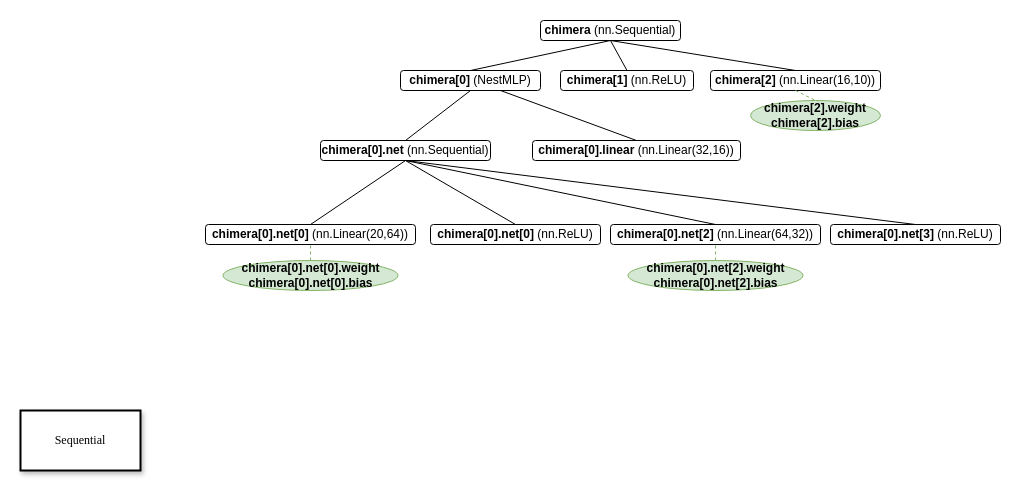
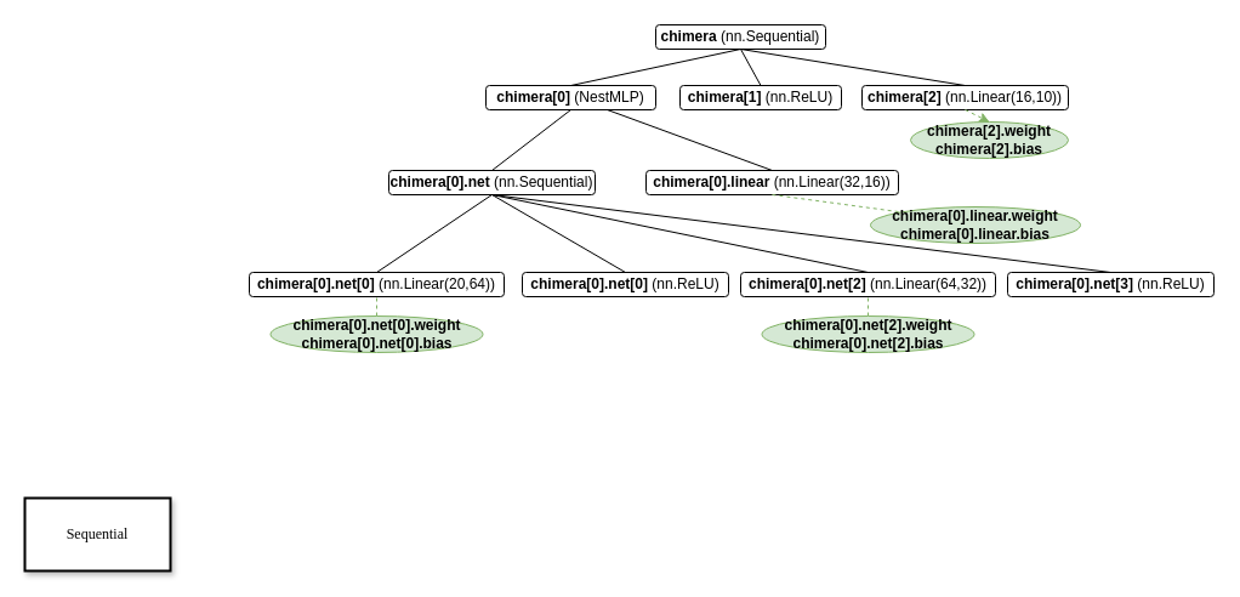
  <mxCell id="0" />
  <mxCell id="1" parent="0" />
  <mxCell id="2" value="Sequential" style="whiteSpace=wrap;html=1;rounded=0;shadow=1;labelBackgroundColor=none;strokeWidth=2;fontFamily=Verdana;fontSize=12;align=center;" parent="1" vertex="1"><mxGeometry x="20" y="410" width="120" height="60" as="geometry" /></mxCell>
  <mxCell id="3" value="&lt;b&gt;chimera&lt;/b&gt; (nn.Sequential)" style="rounded=1;whiteSpace=wrap;html=1;" vertex="1" parent="1"><mxGeometry x="540" y="20" width="140" height="20" as="geometry" /></mxCell>
  <mxCell id="4" value="&lt;b&gt;chimera[0]&lt;/b&gt; (NestMLP)" style="whiteSpace=wrap;html=1;rounded=1;" vertex="1" parent="1"><mxGeometry x="400" y="70" width="140" height="20" as="geometry" /></mxCell>
  <mxCell id="5" value="" style="endArrow=none;html=1;rounded=0;exitX=0.5;exitY=0;exitDx=0;exitDy=0;" edge="1" parent="1" source="4"><mxGeometry width="50" height="50" relative="1" as="geometry"><mxPoint x="520" y="90" as="sourcePoint" /><mxPoint x="610" y="40" as="targetPoint" /></mxGeometry></mxCell>
  <mxCell id="6" value="&lt;b&gt;chimera[0]&lt;/b&gt;&lt;b&gt;.linear&lt;/b&gt; (nn.Linear(32,16))" style="whiteSpace=wrap;html=1;rounded=1;" vertex="1" parent="1"><mxGeometry x="532" y="140" width="208" height="20" as="geometry" /></mxCell>
  <mxCell id="7" value="&lt;b&gt;chimera[0]&lt;/b&gt;&lt;b&gt;.net&lt;/b&gt; (nn.Sequential)" style="whiteSpace=wrap;html=1;rounded=1;" vertex="1" parent="1"><mxGeometry x="320" y="140" width="170" height="20" as="geometry" /></mxCell>
  <mxCell id="8" value="&lt;b&gt;chimera[0]&lt;/b&gt;&lt;b&gt;.net[2]&lt;/b&gt;&amp;nbsp;(nn.Linear(64,32))" style="whiteSpace=wrap;html=1;rounded=1;" vertex="1" parent="1"><mxGeometry x="610" y="224" width="210" height="20" as="geometry" /></mxCell>
  <mxCell id="9" value="&lt;b&gt;chimera[1]&lt;/b&gt;&amp;nbsp;(nn.ReLU)" style="whiteSpace=wrap;html=1;rounded=1;" vertex="1" parent="1"><mxGeometry x="560" y="70" width="133" height="20" as="geometry" /></mxCell>
  <mxCell id="10" value="&lt;b&gt;chimera[2]&lt;/b&gt;&amp;nbsp;(nn.Linear(16,10))" style="whiteSpace=wrap;html=1;rounded=1;" vertex="1" parent="1"><mxGeometry x="710" y="70" width="170" height="20" as="geometry" /></mxCell>
  <mxCell id="11" value="&lt;b&gt;chimera[0]&lt;/b&gt;&lt;b&gt;.net[0]&amp;nbsp;&lt;/b&gt;(nn.Linear(20,64))" style="whiteSpace=wrap;html=1;rounded=1;" vertex="1" parent="1"><mxGeometry x="205" y="224" width="210" height="20" as="geometry" /></mxCell>
  <mxCell id="12" value="&lt;b&gt;chimera[0]&lt;/b&gt;&lt;b&gt;.net[0]&amp;nbsp;&lt;/b&gt;(nn.ReLU)" style="whiteSpace=wrap;html=1;rounded=1;" vertex="1" parent="1"><mxGeometry x="430" y="224" width="170" height="20" as="geometry" /></mxCell>
  <mxCell id="13" value="" style="endArrow=none;html=1;rounded=0;exitX=0.5;exitY=0;exitDx=0;exitDy=0;entryX=0.5;entryY=1;entryDx=0;entryDy=0;" edge="1" parent="1" source="9" target="3"><mxGeometry width="50" height="50" relative="1" as="geometry"><mxPoint x="510" y="80" as="sourcePoint" /><mxPoint x="620" y="50" as="targetPoint" /></mxGeometry></mxCell>
  <mxCell id="14" value="" style="endArrow=none;html=1;rounded=0;exitX=0.5;exitY=0;exitDx=0;exitDy=0;entryX=0.5;entryY=1;entryDx=0;entryDy=0;" edge="1" parent="1" source="10" target="3"><mxGeometry width="50" height="50" relative="1" as="geometry"><mxPoint x="520" y="90" as="sourcePoint" /><mxPoint x="630" y="60" as="targetPoint" /></mxGeometry></mxCell>
  <mxCell id="15" value="" style="endArrow=none;html=1;rounded=0;entryX=0.5;entryY=1;entryDx=0;entryDy=0;exitX=0.5;exitY=0;exitDx=0;exitDy=0;" edge="1" parent="1" source="7" target="4"><mxGeometry width="50" height="50" relative="1" as="geometry"><mxPoint x="560" y="180" as="sourcePoint" /><mxPoint x="610" y="130" as="targetPoint" /></mxGeometry></mxCell>
  <mxCell id="16" value="" style="endArrow=none;html=1;rounded=0;exitX=0.5;exitY=0;exitDx=0;exitDy=0;" edge="1" parent="1" source="6"><mxGeometry width="50" height="50" relative="1" as="geometry"><mxPoint x="530" y="100" as="sourcePoint" /><mxPoint x="500" y="90" as="targetPoint" /></mxGeometry></mxCell>
  <mxCell id="17" value="" style="endArrow=none;html=1;rounded=0;entryX=0.5;entryY=1;entryDx=0;entryDy=0;exitX=0.5;exitY=0;exitDx=0;exitDy=0;" edge="1" parent="1" source="8" target="7"><mxGeometry width="50" height="50" relative="1" as="geometry"><mxPoint x="560" y="200" as="sourcePoint" /><mxPoint x="610" y="150" as="targetPoint" /></mxGeometry></mxCell>
  <mxCell id="18" value="" style="endArrow=none;html=1;rounded=0;entryX=0.5;entryY=1;entryDx=0;entryDy=0;exitX=0.5;exitY=0;exitDx=0;exitDy=0;" edge="1" parent="1" source="12" target="7"><mxGeometry width="50" height="50" relative="1" as="geometry"><mxPoint x="425" y="200" as="sourcePoint" /><mxPoint x="475" y="170" as="targetPoint" /></mxGeometry></mxCell>
  <mxCell id="19" value="" style="endArrow=none;html=1;rounded=0;entryX=0.5;entryY=1;entryDx=0;entryDy=0;exitX=0.5;exitY=0;exitDx=0;exitDy=0;" edge="1" parent="1" source="11" target="7"><mxGeometry width="50" height="50" relative="1" as="geometry"><mxPoint x="435" y="210" as="sourcePoint" /><mxPoint x="485" y="180" as="targetPoint" /></mxGeometry></mxCell>
  <mxCell id="20" value="" style="endArrow=none;html=1;rounded=0;exitX=0.5;exitY=0;exitDx=0;exitDy=0;entryX=0.5;entryY=1;entryDx=0;entryDy=0;fontColor=none;noLabel=1;" edge="1" parent="1" source="21" target="7"><mxGeometry width="50" height="50" relative="1" as="geometry"><mxPoint x="450" y="275" as="sourcePoint" /><mxPoint x="500" y="245" as="targetPoint" /></mxGeometry></mxCell>
  <mxCell id="21" value="&lt;b&gt;chimera[0]&lt;/b&gt;&lt;b&gt;.net[3]&lt;/b&gt; (nn.ReLU)" style="whiteSpace=wrap;html=1;rounded=1;" vertex="1" parent="1"><mxGeometry x="830" y="224" width="170" height="20" as="geometry" /></mxCell>
- <mxCell id="22" value="" style="endArrow=none;dashed=1;html=1;rounded=0;fontColor=none;exitX=0.5;exitY=1;exitDx=0;exitDy=0;entryX=0.5;entryY=0;entryDx=0;entryDy=0;fillColor=#d5e8d4;strokeColor=#82b366;" edge="1" parent="1" source="10" target="23"><mxGeometry width="50" height="50" relative="1" as="geometry"><mxPoint x="580" y="270" as="sourcePoint" /><mxPoint x="660" y="100" as="targetPoint" /></mxGeometry></mxCell>
+ <mxCell id="22" value="" style="endArrow=classic;dashed=1;html=1;rounded=0;fontColor=none;exitX=0.5;exitY=1;exitDx=0;exitDy=0;entryX=0.5;entryY=0;entryDx=0;entryDy=0;fillColor=#d5e8d4;strokeColor=#82b366;" edge="1" parent="1" source="10" target="23"><mxGeometry width="50" height="50" relative="1" as="geometry"><mxPoint x="580" y="270" as="sourcePoint" /><mxPoint x="660" y="100" as="targetPoint" /></mxGeometry></mxCell>
  <mxCell id="23" value="&lt;b&gt;chimera[2]&lt;/b&gt;&lt;b&gt;.weight&lt;br&gt;&lt;/b&gt;&lt;b&gt;chimera[2]&lt;/b&gt;&lt;b&gt;.bias&lt;/b&gt;" style="ellipse;whiteSpace=wrap;html=1;fillColor=#d5e8d4;strokeColor=#82b366;" vertex="1" parent="1"><mxGeometry x="750" y="100" width="130" height="30" as="geometry" /></mxCell>
  <mxCell id="24" value="&lt;b&gt;chimera[0]&lt;/b&gt;&lt;b&gt;.net[0].weight&lt;br&gt;&lt;/b&gt;&lt;b&gt;chimera[0]&lt;/b&gt;&lt;b&gt;.net[0].bias&lt;/b&gt;" style="ellipse;whiteSpace=wrap;html=1;fillColor=#d5e8d4;strokeColor=#82b366;" vertex="1" parent="1"><mxGeometry x="222.5" y="260" width="175" height="30" as="geometry" /></mxCell>
+ <mxCell id="25" value="&lt;b&gt;chimera[0]&lt;/b&gt;&lt;b&gt;.linear.weight&lt;br&gt;&lt;/b&gt;&lt;b&gt;chimera[0]&lt;/b&gt;&lt;b&gt;.linear.bias&lt;/b&gt;" style="ellipse;whiteSpace=wrap;html=1;fillColor=#d5e8d4;strokeColor=#82b366;" vertex="1" parent="1"><mxGeometry x="717" y="170" width="173" height="30" as="geometry" /></mxCell>
+ <mxCell id="26" value="" style="endArrow=none;dashed=1;html=1;rounded=0;fontColor=none;exitX=0.5;exitY=1;exitDx=0;exitDy=0;entryX=0;entryY=0;entryDx=0;entryDy=0;fillColor=#d5e8d4;strokeColor=#82b366;" edge="1" parent="1" source="6" target="25"><mxGeometry width="50" height="50" relative="1" as="geometry"><mxPoint x="740" y="100" as="sourcePoint" /><mxPoint x="762" y="110" as="targetPoint" /></mxGeometry></mxCell>
  <mxCell id="27" value="" style="endArrow=none;dashed=1;html=1;rounded=0;fontColor=none;exitX=0.5;exitY=0;exitDx=0;exitDy=0;entryX=0.5;entryY=1;entryDx=0;entryDy=0;fillColor=#d5e8d4;strokeColor=#82b366;" edge="1" parent="1" source="24" target="11"><mxGeometry width="50" height="50" relative="1" as="geometry"><mxPoint x="740" y="100" as="sourcePoint" /><mxPoint x="770.003" y="114.501" as="targetPoint" /></mxGeometry></mxCell>
  <mxCell id="28" value="" style="endArrow=none;dashed=1;html=1;rounded=0;fontColor=none;entryX=0.5;entryY=1;entryDx=0;entryDy=0;fillColor=#d5e8d4;strokeColor=#82b366;exitX=0.5;exitY=0;exitDx=0;exitDy=0;" edge="1" parent="1" source="29" target="8"><mxGeometry width="50" height="50" relative="1" as="geometry"><mxPoint x="665" y="260" as="sourcePoint" /><mxPoint x="375" y="254" as="targetPoint" /></mxGeometry></mxCell>
  <mxCell id="29" value="&lt;b&gt;chimera[0]&lt;/b&gt;&lt;b&gt;.net[2].weight&lt;br&gt;&lt;/b&gt;&lt;b&gt;chimera[0]&lt;/b&gt;&lt;b&gt;.net[2].bias&lt;/b&gt;" style="ellipse;whiteSpace=wrap;html=1;fillColor=#d5e8d4;strokeColor=#82b366;" vertex="1" parent="1"><mxGeometry x="627.5" y="260" width="175" height="30" as="geometry" /></mxCell>
